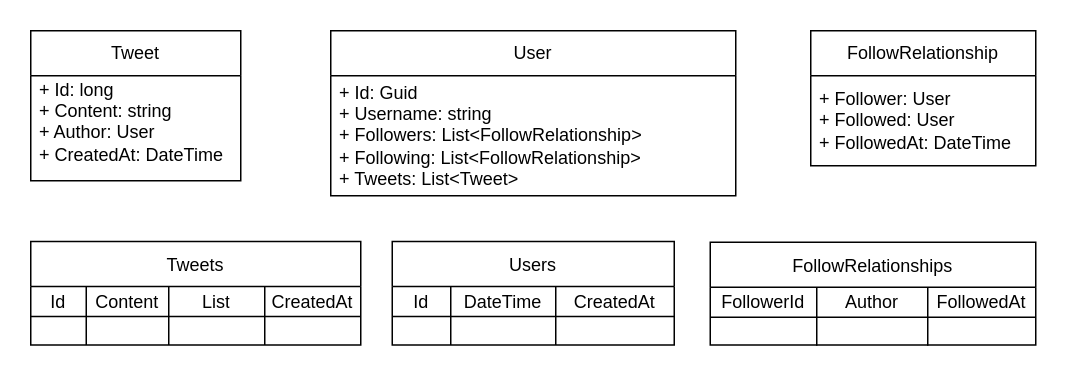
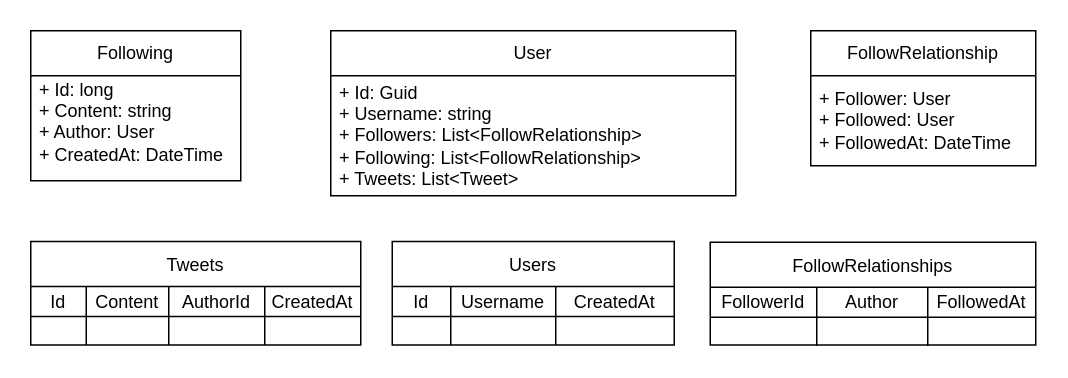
  <mxCell id="0" />
  <mxCell id="1" parent="0" />
  <mxCell id="2" value="User" style="swimlane;fontStyle=0;childLayout=stackLayout;horizontal=1;startSize=30;horizontalStack=0;resizeParent=1;resizeParentMax=0;resizeLast=0;collapsible=1;marginBottom=0;whiteSpace=wrap;html=1;fontSize=12;" parent="1" vertex="1"><mxGeometry x="220" y="20" width="270" height="110" as="geometry" /></mxCell>
  <mxCell id="3" value="&lt;div&gt;+ Id: Guid&lt;/div&gt;&lt;div&gt;+ Username: string&lt;/div&gt;+ Followers: List&amp;lt;FollowRelationship&amp;gt;&lt;div&gt;+ Following: List&amp;lt;FollowRelationship&amp;gt;&lt;br&gt;&lt;div&gt;+ Tweets: List&amp;lt;Tweet&amp;gt;&lt;/div&gt;&lt;/div&gt;" style="text;strokeColor=none;fillColor=none;align=left;verticalAlign=middle;spacingLeft=4;spacingRight=4;overflow=hidden;points=[[0,0.5],[1,0.5]];portConstraint=eastwest;rotatable=0;whiteSpace=wrap;html=1;fontSize=12;" parent="2" vertex="1"><mxGeometry y="30" width="270" height="80" as="geometry" /></mxCell>
  <mxCell id="4" value="&lt;span style=&quot;text-align: left;&quot;&gt;FollowRelationship&lt;/span&gt;" style="swimlane;fontStyle=0;childLayout=stackLayout;horizontal=1;startSize=30;horizontalStack=0;resizeParent=1;resizeParentMax=0;resizeLast=0;collapsible=1;marginBottom=0;whiteSpace=wrap;html=1;fontSize=12;" parent="1" vertex="1"><mxGeometry x="540" y="20" width="150" height="90" as="geometry" /></mxCell>
  <mxCell id="5" value="&lt;div&gt;&lt;span style=&quot;background-color: transparent; color: light-dark(rgb(0, 0, 0), rgb(255, 255, 255));&quot;&gt;+ Follower: User&lt;/span&gt;&lt;/div&gt;&lt;div&gt;+ Followed: User&lt;/div&gt;&lt;div&gt;+ FollowedAt: DateTime&lt;/div&gt;" style="text;strokeColor=none;fillColor=none;align=left;verticalAlign=middle;spacingLeft=4;spacingRight=4;overflow=hidden;points=[[0,0.5],[1,0.5]];portConstraint=eastwest;rotatable=0;whiteSpace=wrap;html=1;fontSize=12;" parent="4" vertex="1"><mxGeometry y="30" width="150" height="60" as="geometry" /></mxCell>
  <mxCell id="6" value="Users" style="shape=table;startSize=30;container=1;collapsible=0;childLayout=tableLayout;strokeColor=default;fontSize=12;" parent="1" vertex="1"><mxGeometry x="261" y="160.5" width="188" height="69" as="geometry" /></mxCell>
  <mxCell id="7" value="" style="shape=tableRow;horizontal=0;startSize=0;swimlaneHead=0;swimlaneBody=0;strokeColor=inherit;top=0;left=0;bottom=0;right=0;collapsible=0;dropTarget=0;fillColor=none;points=[[0,0.5],[1,0.5]];portConstraint=eastwest;fontSize=12;" parent="6" vertex="1"><mxGeometry y="30" width="188" height="20" as="geometry" /></mxCell>
  <mxCell id="8" value="Id" style="shape=partialRectangle;html=1;whiteSpace=wrap;connectable=0;strokeColor=inherit;overflow=hidden;fillColor=none;top=0;left=0;bottom=0;right=0;pointerEvents=1;fontSize=12;" parent="7" vertex="1"><mxGeometry width="39" height="20" as="geometry"><mxRectangle width="39" height="20" as="alternateBounds" /></mxGeometry></mxCell>
- <mxCell id="9" value="DateTime" style="shape=partialRectangle;html=1;whiteSpace=wrap;connectable=0;strokeColor=inherit;overflow=hidden;fillColor=none;top=0;left=0;bottom=0;right=0;pointerEvents=1;fontSize=12;" parent="7" vertex="1"><mxGeometry x="39" width="70" height="20" as="geometry"><mxRectangle width="70" height="20" as="alternateBounds" /></mxGeometry></mxCell>
+ <mxCell id="9" value="Username" style="shape=partialRectangle;html=1;whiteSpace=wrap;connectable=0;strokeColor=inherit;overflow=hidden;fillColor=none;top=0;left=0;bottom=0;right=0;pointerEvents=1;fontSize=12;" parent="7" vertex="1"><mxGeometry x="39" width="70" height="20" as="geometry"><mxRectangle width="70" height="20" as="alternateBounds" /></mxGeometry></mxCell>
  <mxCell id="10" value="CreatedAt" style="shape=partialRectangle;html=1;whiteSpace=wrap;connectable=0;strokeColor=inherit;overflow=hidden;fillColor=none;top=0;left=0;bottom=0;right=0;pointerEvents=1;fontSize=12;" vertex="1" parent="7"><mxGeometry x="109" width="79" height="20" as="geometry"><mxRectangle width="79" height="20" as="alternateBounds" /></mxGeometry></mxCell>
  <mxCell id="11" value="" style="shape=tableRow;horizontal=0;startSize=0;swimlaneHead=0;swimlaneBody=0;strokeColor=inherit;top=0;left=0;bottom=0;right=0;collapsible=0;dropTarget=0;fillColor=none;points=[[0,0.5],[1,0.5]];portConstraint=eastwest;fontSize=12;" parent="6" vertex="1"><mxGeometry y="50" width="188" height="19" as="geometry" /></mxCell>
  <mxCell id="12" value="" style="shape=partialRectangle;html=1;whiteSpace=wrap;connectable=0;strokeColor=inherit;overflow=hidden;fillColor=none;top=0;left=0;bottom=0;right=0;pointerEvents=1;fontSize=12;" parent="11" vertex="1"><mxGeometry width="39" height="19" as="geometry"><mxRectangle width="39" height="19" as="alternateBounds" /></mxGeometry></mxCell>
  <mxCell id="13" value="" style="shape=partialRectangle;html=1;whiteSpace=wrap;connectable=0;strokeColor=inherit;overflow=hidden;fillColor=none;top=0;left=0;bottom=0;right=0;pointerEvents=1;fontSize=12;" parent="11" vertex="1"><mxGeometry x="39" width="70" height="19" as="geometry"><mxRectangle width="70" height="19" as="alternateBounds" /></mxGeometry></mxCell>
  <mxCell id="14" style="shape=partialRectangle;html=1;whiteSpace=wrap;connectable=0;strokeColor=inherit;overflow=hidden;fillColor=none;top=0;left=0;bottom=0;right=0;pointerEvents=1;fontSize=12;" vertex="1" parent="11"><mxGeometry x="109" width="79" height="19" as="geometry"><mxRectangle width="79" height="19" as="alternateBounds" /></mxGeometry></mxCell>
  <mxCell id="15" value="FollowRelationships" style="shape=table;startSize=30;container=1;collapsible=0;childLayout=tableLayout;strokeColor=default;fontSize=12;" parent="1" vertex="1"><mxGeometry x="473" y="161" width="217" height="68.5" as="geometry" /></mxCell>
  <mxCell id="16" value="" style="shape=tableRow;horizontal=0;startSize=0;swimlaneHead=0;swimlaneBody=0;strokeColor=inherit;top=0;left=0;bottom=0;right=0;collapsible=0;dropTarget=0;fillColor=none;points=[[0,0.5],[1,0.5]];portConstraint=eastwest;fontSize=12;" parent="15" vertex="1"><mxGeometry y="30" width="217" height="20" as="geometry" /></mxCell>
  <mxCell id="17" value="FollowerId" style="shape=partialRectangle;html=1;whiteSpace=wrap;connectable=0;strokeColor=inherit;overflow=hidden;fillColor=none;top=0;left=0;bottom=0;right=0;pointerEvents=1;fontSize=12;" parent="16" vertex="1"><mxGeometry width="71" height="20" as="geometry"><mxRectangle width="71" height="20" as="alternateBounds" /></mxGeometry></mxCell>
  <mxCell id="18" value="Author" style="shape=partialRectangle;html=1;whiteSpace=wrap;connectable=0;strokeColor=inherit;overflow=hidden;fillColor=none;top=0;left=0;bottom=0;right=0;pointerEvents=1;fontSize=12;" parent="16" vertex="1"><mxGeometry x="71" width="74" height="20" as="geometry"><mxRectangle width="74" height="20" as="alternateBounds" /></mxGeometry></mxCell>
  <mxCell id="19" value="FollowedAt" style="shape=partialRectangle;html=1;whiteSpace=wrap;connectable=0;strokeColor=inherit;overflow=hidden;fillColor=none;top=0;left=0;bottom=0;right=0;pointerEvents=1;fontSize=12;" parent="16" vertex="1"><mxGeometry x="145" width="72" height="20" as="geometry"><mxRectangle width="72" height="20" as="alternateBounds" /></mxGeometry></mxCell>
  <mxCell id="20" value="" style="shape=tableRow;horizontal=0;startSize=0;swimlaneHead=0;swimlaneBody=0;strokeColor=inherit;top=0;left=0;bottom=0;right=0;collapsible=0;dropTarget=0;fillColor=none;points=[[0,0.5],[1,0.5]];portConstraint=eastwest;fontSize=12;" parent="15" vertex="1"><mxGeometry y="50" width="217" height="19" as="geometry" /></mxCell>
  <mxCell id="21" value="" style="shape=partialRectangle;html=1;whiteSpace=wrap;connectable=0;strokeColor=inherit;overflow=hidden;fillColor=none;top=0;left=0;bottom=0;right=0;pointerEvents=1;fontSize=12;" parent="20" vertex="1"><mxGeometry width="71" height="19" as="geometry"><mxRectangle width="71" height="19" as="alternateBounds" /></mxGeometry></mxCell>
  <mxCell id="22" value="" style="shape=partialRectangle;html=1;whiteSpace=wrap;connectable=0;strokeColor=inherit;overflow=hidden;fillColor=none;top=0;left=0;bottom=0;right=0;pointerEvents=1;fontSize=12;" parent="20" vertex="1"><mxGeometry x="71" width="74" height="19" as="geometry"><mxRectangle width="74" height="19" as="alternateBounds" /></mxGeometry></mxCell>
  <mxCell id="23" style="shape=partialRectangle;html=1;whiteSpace=wrap;connectable=0;strokeColor=inherit;overflow=hidden;fillColor=none;top=0;left=0;bottom=0;right=0;pointerEvents=1;fontSize=12;" parent="20" vertex="1"><mxGeometry x="145" width="72" height="19" as="geometry"><mxRectangle width="72" height="19" as="alternateBounds" /></mxGeometry></mxCell>
- <mxCell id="24" value="Tweet" style="swimlane;fontStyle=0;childLayout=stackLayout;horizontal=1;startSize=30;horizontalStack=0;resizeParent=1;resizeParentMax=0;resizeLast=0;collapsible=1;marginBottom=0;whiteSpace=wrap;html=1;fontSize=12;" parent="1" vertex="1"><mxGeometry x="20" y="20" width="140" height="100" as="geometry" /></mxCell>
+ <mxCell id="24" value="Following" style="swimlane;fontStyle=0;childLayout=stackLayout;horizontal=1;startSize=30;horizontalStack=0;resizeParent=1;resizeParentMax=0;resizeLast=0;collapsible=1;marginBottom=0;whiteSpace=wrap;html=1;fontSize=12;" parent="1" vertex="1"><mxGeometry x="20" y="20" width="140" height="100" as="geometry" /></mxCell>
  <mxCell id="25" value="&lt;div&gt;+ Id: long&lt;/div&gt;&lt;div&gt;+ Content: string&lt;/div&gt;&lt;div&gt;+ Author: User&lt;/div&gt;&lt;div&gt;+ CreatedAt: DateTime&lt;/div&gt;&lt;div&gt;&lt;br&gt;&lt;/div&gt;" style="text;strokeColor=none;fillColor=none;align=left;verticalAlign=middle;spacingLeft=4;spacingRight=4;overflow=hidden;points=[[0,0.5],[1,0.5]];portConstraint=eastwest;rotatable=0;whiteSpace=wrap;html=1;fontSize=12;" parent="24" vertex="1"><mxGeometry y="30" width="140" height="70" as="geometry" /></mxCell>
  <mxCell id="26" value="Tweets" style="shape=table;startSize=30;container=1;collapsible=0;childLayout=tableLayout;strokeColor=default;fontSize=12;" parent="1" vertex="1"><mxGeometry x="20" y="160.5" width="220" height="69" as="geometry" /></mxCell>
  <mxCell id="27" value="" style="shape=tableRow;horizontal=0;startSize=0;swimlaneHead=0;swimlaneBody=0;strokeColor=inherit;top=0;left=0;bottom=0;right=0;collapsible=0;dropTarget=0;fillColor=none;points=[[0,0.5],[1,0.5]];portConstraint=eastwest;fontSize=12;" parent="26" vertex="1"><mxGeometry y="30" width="220" height="20" as="geometry" /></mxCell>
  <mxCell id="28" value="Id" style="shape=partialRectangle;html=1;whiteSpace=wrap;connectable=0;strokeColor=inherit;overflow=hidden;fillColor=none;top=0;left=0;bottom=0;right=0;pointerEvents=1;fontSize=12;" parent="27" vertex="1"><mxGeometry width="37" height="20" as="geometry"><mxRectangle width="37" height="20" as="alternateBounds" /></mxGeometry></mxCell>
  <mxCell id="29" value="Content" style="shape=partialRectangle;html=1;whiteSpace=wrap;connectable=0;strokeColor=inherit;overflow=hidden;fillColor=none;top=0;left=0;bottom=0;right=0;pointerEvents=1;fontSize=12;" parent="27" vertex="1"><mxGeometry x="37" width="55" height="20" as="geometry"><mxRectangle width="55" height="20" as="alternateBounds" /></mxGeometry></mxCell>
- <mxCell id="30" value="List" style="shape=partialRectangle;html=1;whiteSpace=wrap;connectable=0;strokeColor=inherit;overflow=hidden;fillColor=none;top=0;left=0;bottom=0;right=0;pointerEvents=1;fontSize=12;" parent="27" vertex="1"><mxGeometry x="92" width="64" height="20" as="geometry"><mxRectangle width="64" height="20" as="alternateBounds" /></mxGeometry></mxCell>
+ <mxCell id="30" value="AuthorId" style="shape=partialRectangle;html=1;whiteSpace=wrap;connectable=0;strokeColor=inherit;overflow=hidden;fillColor=none;top=0;left=0;bottom=0;right=0;pointerEvents=1;fontSize=12;" parent="27" vertex="1"><mxGeometry x="92" width="64" height="20" as="geometry"><mxRectangle width="64" height="20" as="alternateBounds" /></mxGeometry></mxCell>
  <mxCell id="31" value="CreatedAt" style="shape=partialRectangle;html=1;whiteSpace=wrap;connectable=0;strokeColor=inherit;overflow=hidden;fillColor=none;top=0;left=0;bottom=0;right=0;pointerEvents=1;fontSize=12;" parent="27" vertex="1"><mxGeometry x="156" width="64" height="20" as="geometry"><mxRectangle width="64" height="20" as="alternateBounds" /></mxGeometry></mxCell>
  <mxCell id="32" value="" style="shape=tableRow;horizontal=0;startSize=0;swimlaneHead=0;swimlaneBody=0;strokeColor=inherit;top=0;left=0;bottom=0;right=0;collapsible=0;dropTarget=0;fillColor=none;points=[[0,0.5],[1,0.5]];portConstraint=eastwest;fontSize=12;" parent="26" vertex="1"><mxGeometry y="50" width="220" height="19" as="geometry" /></mxCell>
  <mxCell id="33" value="" style="shape=partialRectangle;html=1;whiteSpace=wrap;connectable=0;strokeColor=inherit;overflow=hidden;fillColor=none;top=0;left=0;bottom=0;right=0;pointerEvents=1;fontSize=12;" parent="32" vertex="1"><mxGeometry width="37" height="19" as="geometry"><mxRectangle width="37" height="19" as="alternateBounds" /></mxGeometry></mxCell>
  <mxCell id="34" value="" style="shape=partialRectangle;html=1;whiteSpace=wrap;connectable=0;strokeColor=inherit;overflow=hidden;fillColor=none;top=0;left=0;bottom=0;right=0;pointerEvents=1;fontSize=12;" parent="32" vertex="1"><mxGeometry x="37" width="55" height="19" as="geometry"><mxRectangle width="55" height="19" as="alternateBounds" /></mxGeometry></mxCell>
  <mxCell id="35" value="" style="shape=partialRectangle;html=1;whiteSpace=wrap;connectable=0;strokeColor=inherit;overflow=hidden;fillColor=none;top=0;left=0;bottom=0;right=0;pointerEvents=1;fontSize=12;" parent="32" vertex="1"><mxGeometry x="92" width="64" height="19" as="geometry"><mxRectangle width="64" height="19" as="alternateBounds" /></mxGeometry></mxCell>
  <mxCell id="36" style="shape=partialRectangle;html=1;whiteSpace=wrap;connectable=0;strokeColor=inherit;overflow=hidden;fillColor=none;top=0;left=0;bottom=0;right=0;pointerEvents=1;fontSize=12;" parent="32" vertex="1"><mxGeometry x="156" width="64" height="19" as="geometry"><mxRectangle width="64" height="19" as="alternateBounds" /></mxGeometry></mxCell>
